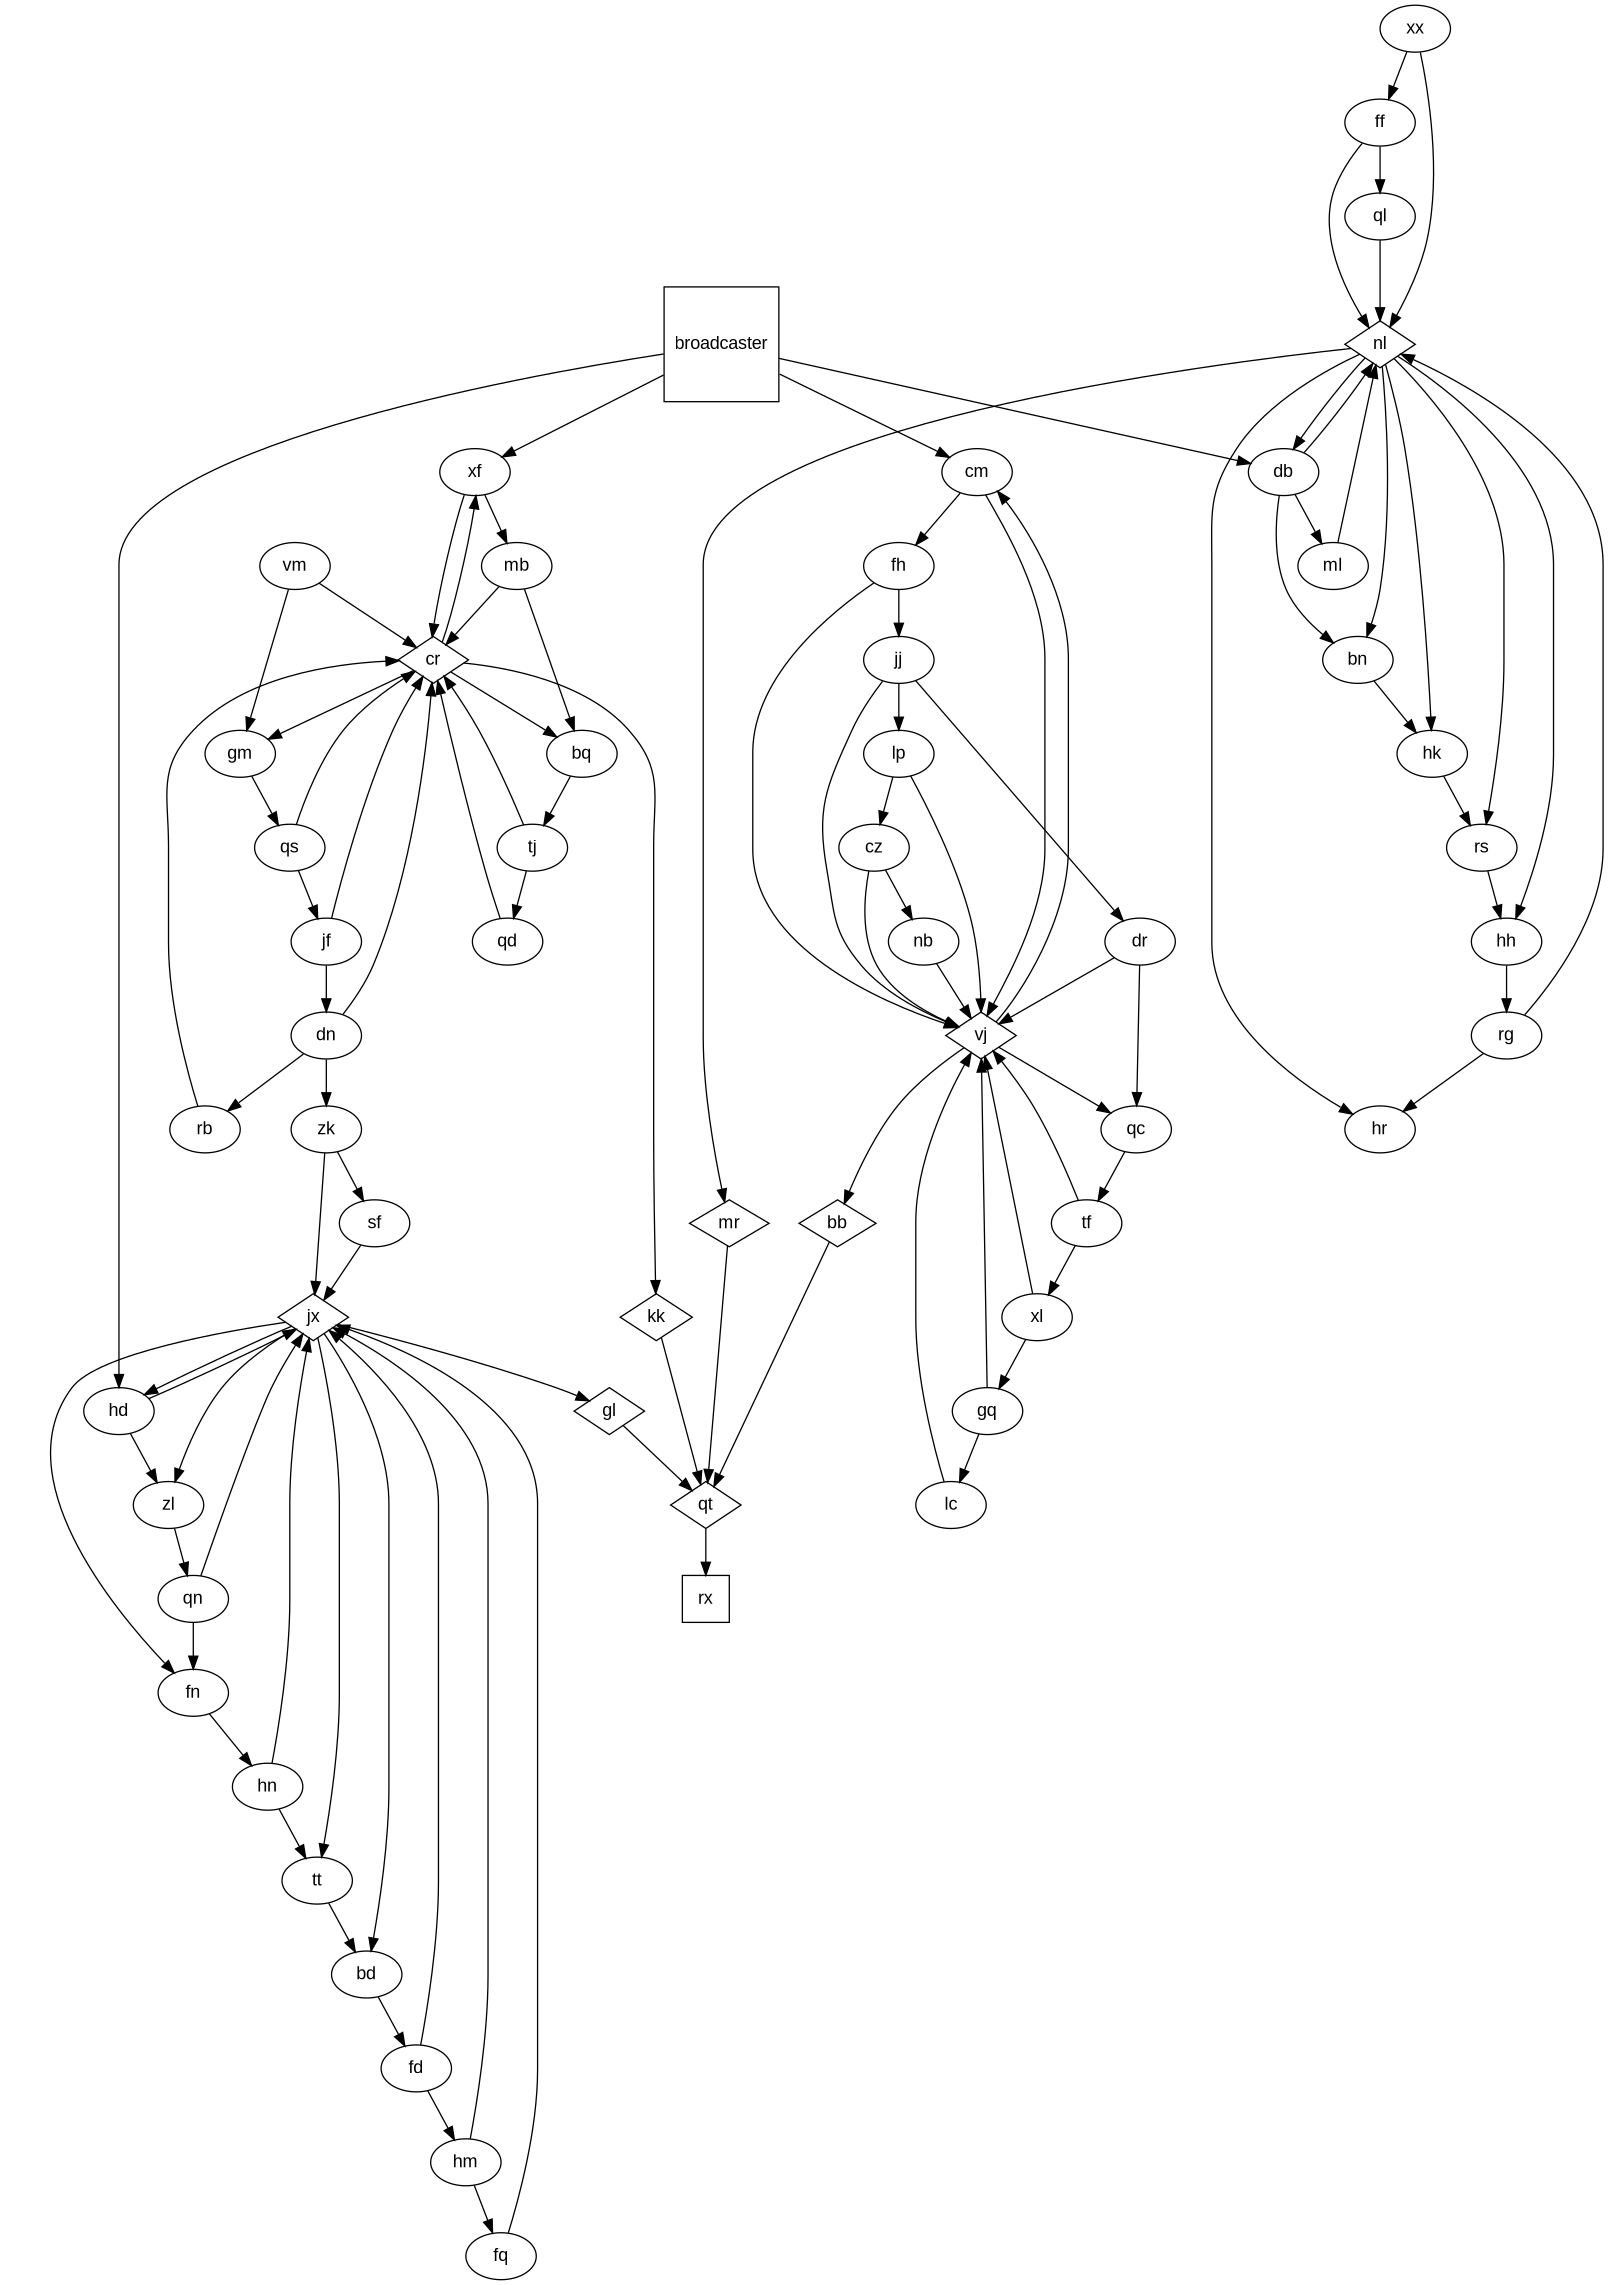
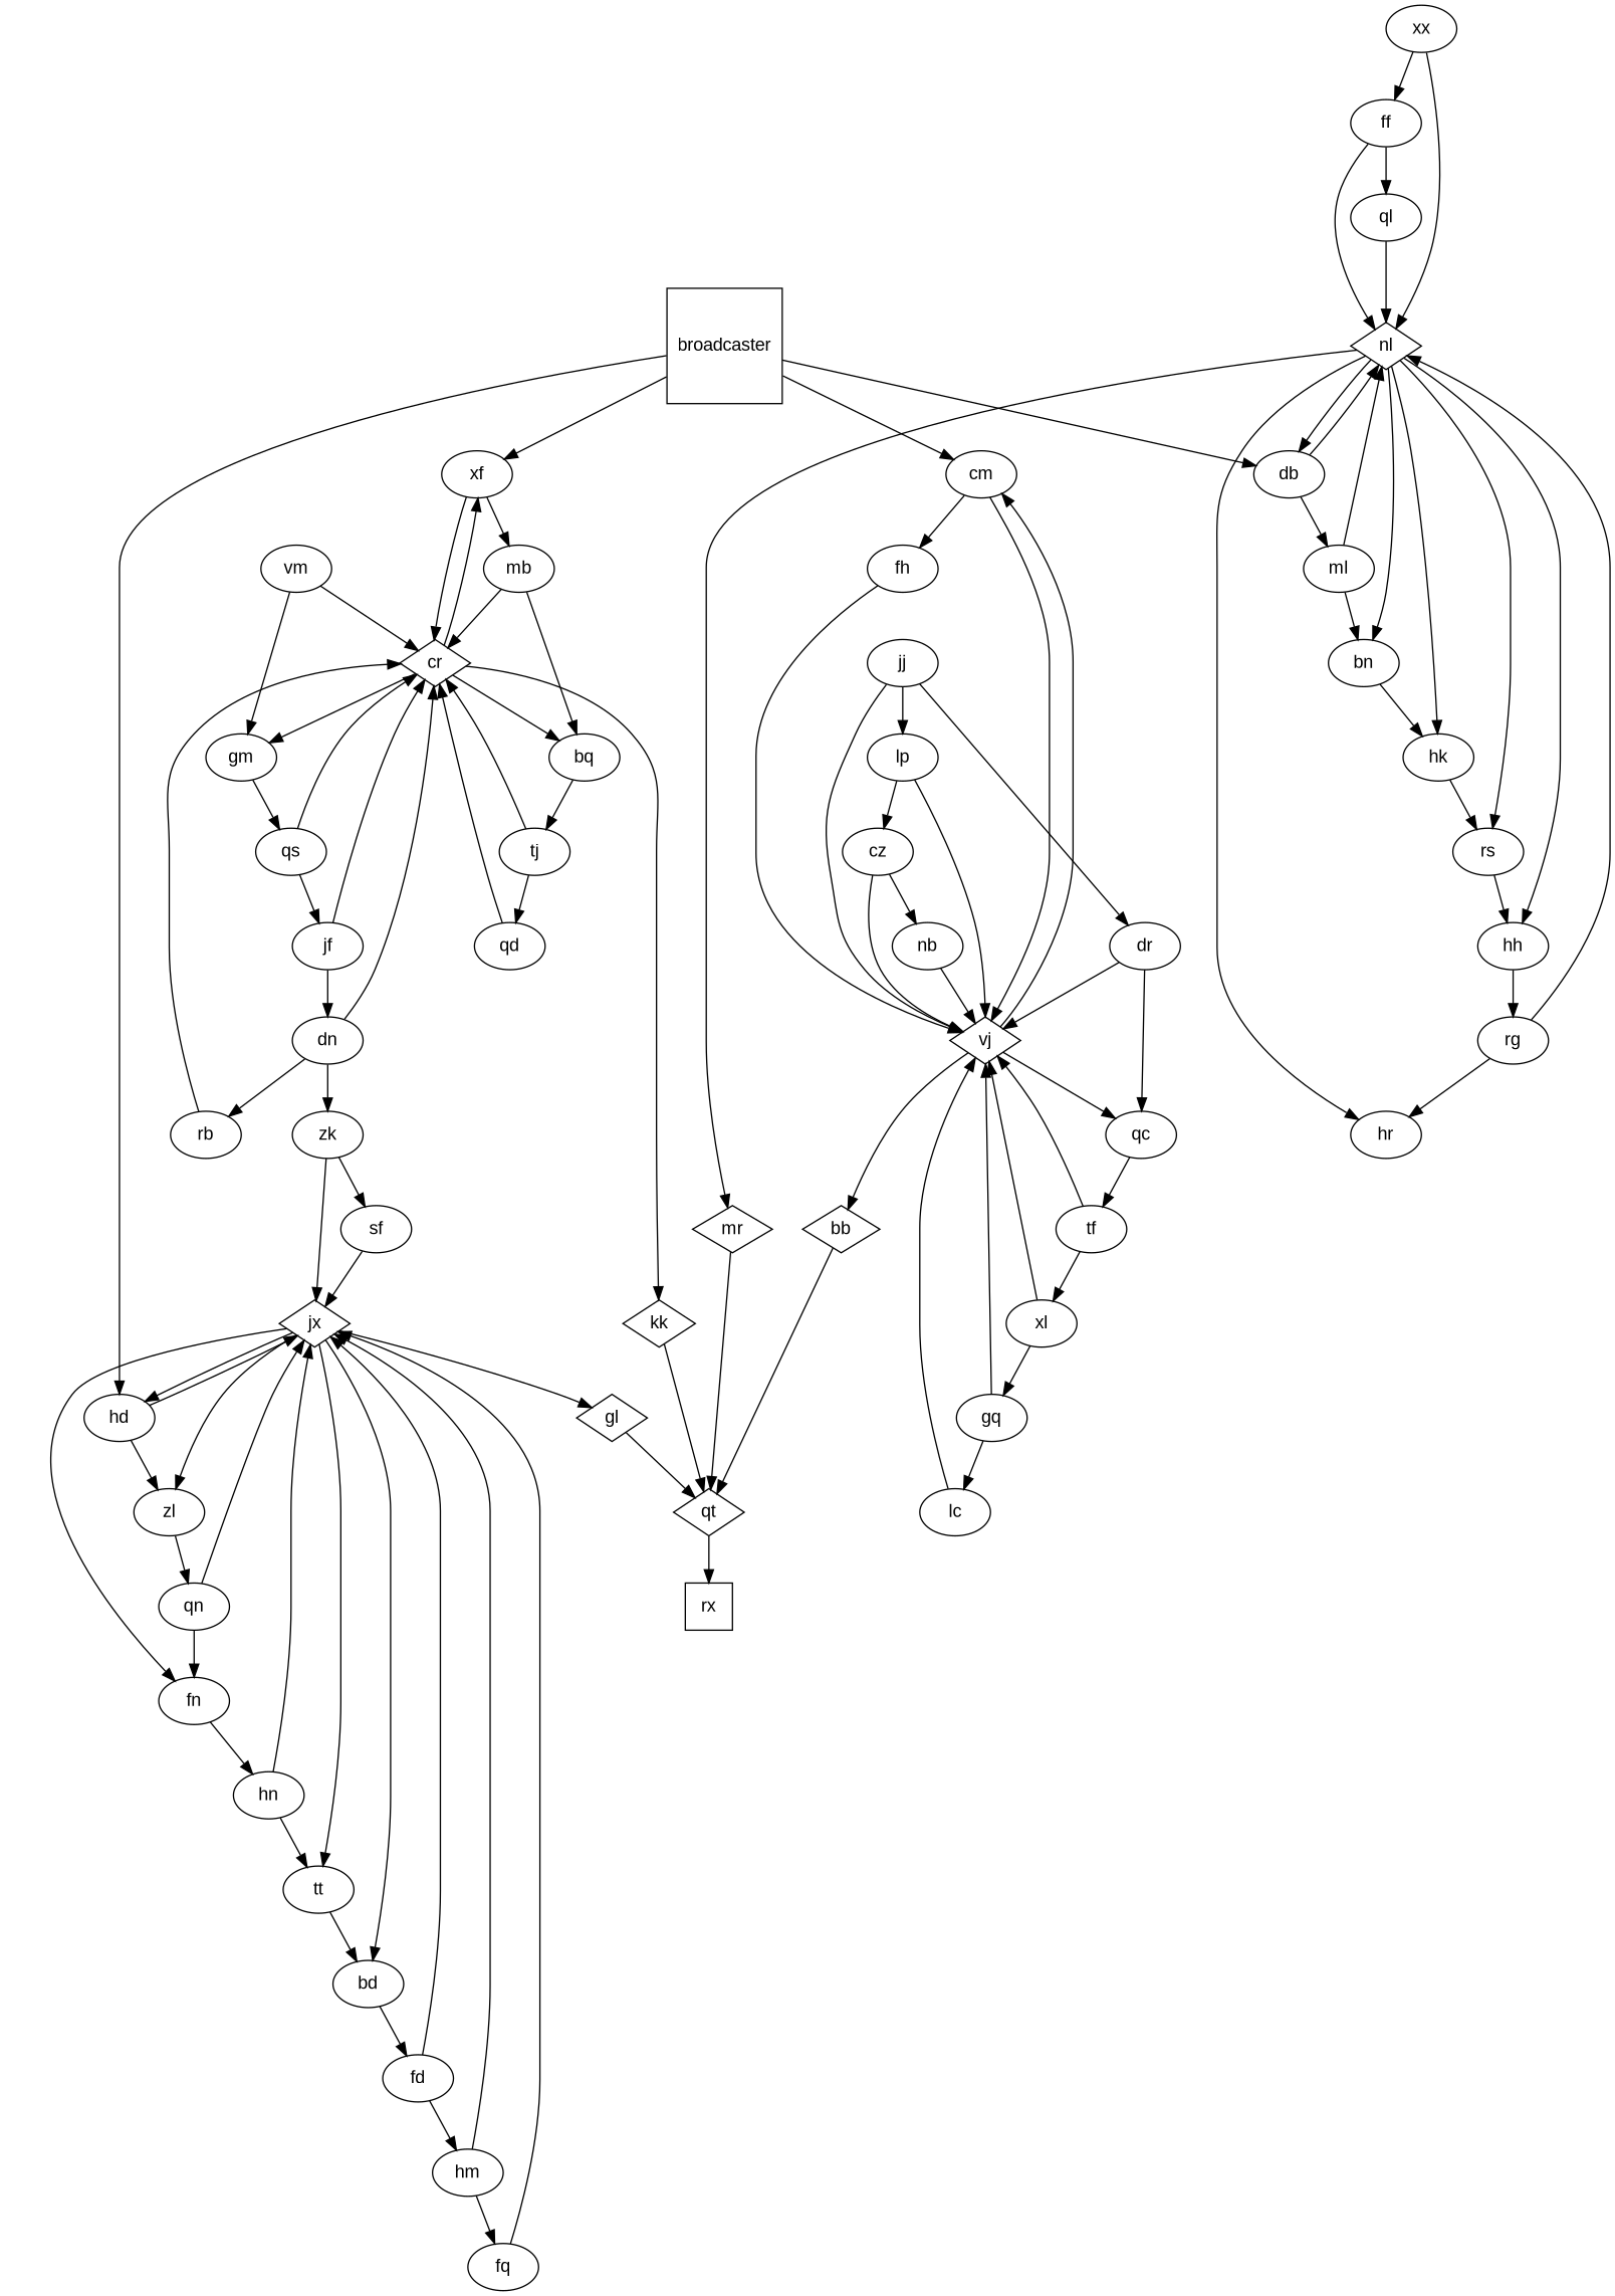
  digraph {
    fontname="Liberation Sans"
    node [fontname="Liberation Sans"]
    edge [fontname="Liberation Sans"]
    qt [shape=diamond]
    rx [shape=square]
    mr [shape=diamond]
    kk [shape=diamond]
    gl [shape=diamond]
    bb [shape=diamond]
    nl [shape=diamond]
    db
    hh
    hr
    rs
    hk
    bn
    ml
    rg
    cr [shape=diamond]
    xf
    bq
    gm
    mb
    tj
    qs
    jx [shape=diamond]
    hd
    bd
    zl
    fn
    tt
    fd
    qn
    hn
    vj [shape=diamond]
    cm
    qc
    fh
    tf
    ql
    ff
    xx
    jf
    dn
    rb
    zk
    qd
    vm
    hm
    fq
    sf
    xl
    gq
    lc
    jj
    lp
    dr
    cz
    nb
    broadcaster [shape=square]
    qt -> rx
    mr -> qt
    kk -> qt
    gl -> qt
    bb -> qt
    nl -> mr
    nl -> db
    nl -> hh
    nl -> hr
    nl -> rs
    nl -> hk
    nl -> bn
    db -> nl
    db -> ml
    hh -> rg
    rs -> hh
    hk -> rs
    bn -> hk
    ml -> nl
-   db -> bn
+   ml -> bn
    rg -> nl
    rg -> hr
    cr -> kk
    cr -> xf
    cr -> bq
    cr -> gm
    xf -> cr
    xf -> mb
    bq -> tj
    gm -> qs
    mb -> cr
    mb -> bq
    tj -> cr
    tj -> qd
    qs -> cr
    qs -> jf
    jx -> gl
    jx -> hd
    jx -> bd
    jx -> zl
    jx -> fn
    jx -> tt
    hd -> jx
    hd -> zl
    bd -> fd
    zl -> qn
    fn -> hn
    tt -> bd
    fd -> jx
    fd -> hm
    qn -> jx
    qn -> fn
    hn -> jx
    hn -> tt
    vj -> bb
    vj -> cm
    vj -> qc
    cm -> vj
    cm -> fh
    qc -> tf
    fh -> vj
-   fh -> jj
    tf -> vj
    tf -> xl
    ql -> nl
    ff -> nl
    ff -> ql
    xx -> nl
    xx -> ff
    jf -> cr
    jf -> dn
    dn -> cr
    dn -> rb
    dn -> zk
    rb -> cr
    zk -> jx
    zk -> sf
    qd -> cr
    vm -> cr
    vm -> gm
    hm -> jx
    hm -> fq
    fq -> jx
    sf -> jx
    xl -> vj
    xl -> gq
    gq -> vj
    gq -> lc
    lc -> vj
    jj -> vj
    jj -> lp
    jj -> dr
    lp -> vj
    lp -> cz
    dr -> vj
    dr -> qc
    cz -> vj
    cz -> nb
    nb -> vj
    broadcaster -> db
    broadcaster -> xf
    broadcaster -> hd
    broadcaster -> cm
  }
